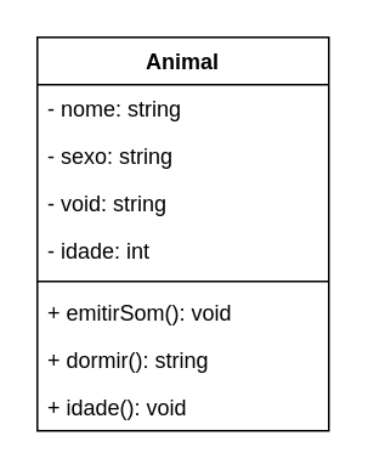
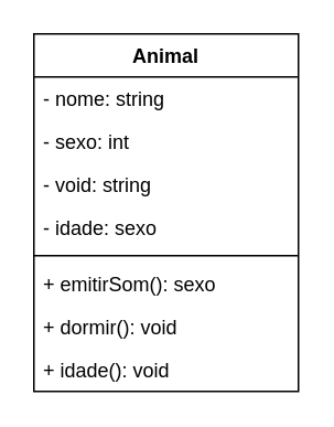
  <mxCell id="0" />
  <mxCell id="1" parent="0" />
  <mxCell id="2" value="Animal" style="swimlane;fontStyle=1;align=center;verticalAlign=top;childLayout=stackLayout;horizontal=1;startSize=26;horizontalStack=0;resizeParent=1;resizeParentMax=0;resizeLast=0;collapsible=1;marginBottom=0;" vertex="1" parent="1"><mxGeometry x="20" y="20" width="160" height="216" as="geometry" /></mxCell>
  <mxCell id="3" value="- nome: string" style="text;strokeColor=none;fillColor=none;align=left;verticalAlign=top;spacingLeft=4;spacingRight=4;overflow=hidden;rotatable=0;points=[[0,0.5],[1,0.5]];portConstraint=eastwest;" vertex="1" parent="2"><mxGeometry y="26" width="160" height="26" as="geometry" /></mxCell>
- <mxCell id="4" value="- sexo: string" style="text;strokeColor=none;fillColor=none;align=left;verticalAlign=top;spacingLeft=4;spacingRight=4;overflow=hidden;rotatable=0;points=[[0,0.5],[1,0.5]];portConstraint=eastwest;" vertex="1" parent="2"><mxGeometry y="52" width="160" height="26" as="geometry" /></mxCell>
+ <mxCell id="4" value="- sexo: int" style="text;strokeColor=none;fillColor=none;align=left;verticalAlign=top;spacingLeft=4;spacingRight=4;overflow=hidden;rotatable=0;points=[[0,0.5],[1,0.5]];portConstraint=eastwest;" vertex="1" parent="2"><mxGeometry y="52" width="160" height="26" as="geometry" /></mxCell>
  <mxCell id="5" value="- void: string" style="text;strokeColor=none;fillColor=none;align=left;verticalAlign=top;spacingLeft=4;spacingRight=4;overflow=hidden;rotatable=0;points=[[0,0.5],[1,0.5]];portConstraint=eastwest;" vertex="1" parent="2"><mxGeometry y="78" width="160" height="26" as="geometry" /></mxCell>
- <mxCell id="6" value="- idade: int" style="text;strokeColor=none;fillColor=none;align=left;verticalAlign=top;spacingLeft=4;spacingRight=4;overflow=hidden;rotatable=0;points=[[0,0.5],[1,0.5]];portConstraint=eastwest;" vertex="1" parent="2"><mxGeometry y="104" width="160" height="26" as="geometry" /></mxCell>
+ <mxCell id="6" value="- idade: sexo" style="text;strokeColor=none;fillColor=none;align=left;verticalAlign=top;spacingLeft=4;spacingRight=4;overflow=hidden;rotatable=0;points=[[0,0.5],[1,0.5]];portConstraint=eastwest;" vertex="1" parent="2"><mxGeometry y="104" width="160" height="26" as="geometry" /></mxCell>
  <mxCell id="7" value="" style="line;strokeWidth=1;fillColor=none;align=left;verticalAlign=middle;spacingTop=-1;spacingLeft=3;spacingRight=3;rotatable=0;labelPosition=right;points=[];portConstraint=eastwest;strokeColor=inherit;" vertex="1" parent="2"><mxGeometry y="130" width="160" height="8" as="geometry" /></mxCell>
- <mxCell id="8" value="+ emitirSom(): void" style="text;strokeColor=none;fillColor=none;align=left;verticalAlign=top;spacingLeft=4;spacingRight=4;overflow=hidden;rotatable=0;points=[[0,0.5],[1,0.5]];portConstraint=eastwest;" vertex="1" parent="2"><mxGeometry y="138" width="160" height="26" as="geometry" /></mxCell>
- <mxCell id="9" value="+ dormir(): string" style="text;strokeColor=none;fillColor=none;align=left;verticalAlign=top;spacingLeft=4;spacingRight=4;overflow=hidden;rotatable=0;points=[[0,0.5],[1,0.5]];portConstraint=eastwest;" vertex="1" parent="2"><mxGeometry y="164" width="160" height="26" as="geometry" /></mxCell>
+ <mxCell id="8" value="+ emitirSom(): sexo" style="text;strokeColor=none;fillColor=none;align=left;verticalAlign=top;spacingLeft=4;spacingRight=4;overflow=hidden;rotatable=0;points=[[0,0.5],[1,0.5]];portConstraint=eastwest;" vertex="1" parent="2"><mxGeometry y="138" width="160" height="26" as="geometry" /></mxCell>
+ <mxCell id="9" value="+ dormir(): void" style="text;strokeColor=none;fillColor=none;align=left;verticalAlign=top;spacingLeft=4;spacingRight=4;overflow=hidden;rotatable=0;points=[[0,0.5],[1,0.5]];portConstraint=eastwest;" vertex="1" parent="2"><mxGeometry y="164" width="160" height="26" as="geometry" /></mxCell>
  <mxCell id="10" value="+ idade(): void" style="text;strokeColor=none;fillColor=none;align=left;verticalAlign=top;spacingLeft=4;spacingRight=4;overflow=hidden;rotatable=0;points=[[0,0.5],[1,0.5]];portConstraint=eastwest;" vertex="1" parent="2"><mxGeometry y="190" width="160" height="26" as="geometry" /></mxCell>
